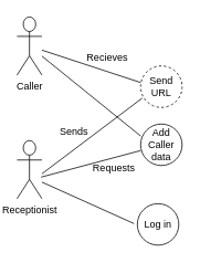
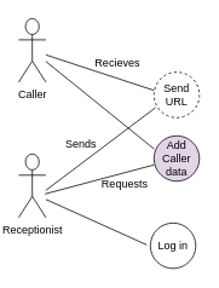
  <mxCell id="0" />
  <mxCell id="1" parent="0" />
  <mxCell id="2" value="Caller&lt;br&gt;" style="shape=umlActor;verticalLabelPosition=bottom;verticalAlign=top;html=1;outlineConnect=0;labelBackgroundColor=none;labelPosition=center;align=center;" vertex="1" parent="1"><mxGeometry x="20" y="20" width="30" height="70" as="geometry" /></mxCell>
  <mxCell id="3" value="Receptionist&lt;br&gt;" style="shape=umlActor;verticalLabelPosition=bottom;verticalAlign=top;html=1;outlineConnect=0;labelBackgroundColor=none;labelPosition=center;align=center;" vertex="1" parent="1"><mxGeometry x="20" y="169" width="30" height="70" as="geometry" /></mxCell>
  <mxCell id="4" value="Log in" style="ellipse;whiteSpace=wrap;html=1;aspect=fixed;labelBackgroundColor=none;fontColor=#000000;" vertex="1" parent="1"><mxGeometry x="165" y="245" width="50" height="50" as="geometry" /></mxCell>
  <mxCell id="5" value="" style="endArrow=none;html=1;fontColor=#000000;endFill=0;" edge="1" parent="1"><mxGeometry width="50" height="50" relative="1" as="geometry"><mxPoint x="50" y="219" as="sourcePoint" /><mxPoint x="161" y="269" as="targetPoint" /></mxGeometry></mxCell>
  <mxCell id="6" value="Send URL" style="ellipse;whiteSpace=wrap;html=1;aspect=fixed;labelBackgroundColor=none;fontColor=#000000;dashed=1;" vertex="1" parent="1"><mxGeometry x="169" y="79" width="50" height="50" as="geometry" /></mxCell>
  <mxCell id="7" value="" style="endArrow=none;html=1;fontColor=#000000;entryX=0.037;entryY=0.777;entryDx=0;entryDy=0;entryPerimeter=0;endFill=0;" edge="1" parent="1" target="6"><mxGeometry width="50" height="50" relative="1" as="geometry"><mxPoint x="50" y="209" as="sourcePoint" /><mxPoint x="100" y="159" as="targetPoint" /></mxGeometry></mxCell>
  <mxCell id="8" value="Sends" style="text;html=1;strokeColor=none;fillColor=none;align=center;verticalAlign=middle;whiteSpace=wrap;rounded=0;labelBackgroundColor=none;fontColor=#000000;" vertex="1" parent="1"><mxGeometry x="69" y="149" width="40" height="20" as="geometry" /></mxCell>
  <mxCell id="9" value="" style="endArrow=none;html=1;strokeColor=#000000;fontColor=#000000;endFill=0;entryX=0;entryY=0.4;entryDx=0;entryDy=0;entryPerimeter=0;" edge="1" parent="1" source="2" target="6"><mxGeometry width="50" height="50" relative="1" as="geometry"><mxPoint x="49" y="70" as="sourcePoint" /><mxPoint x="149" y="107" as="targetPoint" /></mxGeometry></mxCell>
  <mxCell id="10" value="Recieves" style="text;html=1;strokeColor=none;fillColor=none;align=center;verticalAlign=middle;whiteSpace=wrap;rounded=0;labelBackgroundColor=none;fontColor=#000000;" vertex="1" parent="1"><mxGeometry x="109" y="59" width="40" height="20" as="geometry" /></mxCell>
- <mxCell id="11" value="Add Caller data" style="ellipse;whiteSpace=wrap;html=1;aspect=fixed;labelBackgroundColor=none;fontColor=#000000;" vertex="1" parent="1"><mxGeometry x="169" y="149" width="50" height="50" as="geometry" /></mxCell>
+ <mxCell id="11" value="Add Caller data" style="ellipse;whiteSpace=wrap;html=1;aspect=fixed;labelBackgroundColor=none;fontColor=#000000;fillColor=#e1d5e7;" vertex="1" parent="1"><mxGeometry x="169" y="149" width="50" height="50" as="geometry" /></mxCell>
  <mxCell id="12" value="" style="endArrow=none;html=1;strokeColor=#000000;fontColor=#000000;entryX=0.003;entryY=0.291;entryDx=0;entryDy=0;entryPerimeter=0;endFill=0;" edge="1" parent="1" source="2" target="11"><mxGeometry width="50" height="50" relative="1" as="geometry"><mxPoint x="149" y="169" as="sourcePoint" /><mxPoint x="199" y="119" as="targetPoint" /></mxGeometry></mxCell>
  <mxCell id="13" value="" style="endArrow=none;html=1;strokeColor=#000000;fontColor=#000000;entryX=0;entryY=0.64;entryDx=0;entryDy=0;entryPerimeter=0;endFill=0;" edge="1" parent="1" target="11"><mxGeometry width="50" height="50" relative="1" as="geometry"><mxPoint x="49" y="213" as="sourcePoint" /><mxPoint x="179" y="169" as="targetPoint" /></mxGeometry></mxCell>
  <mxCell id="14" value="Requests" style="text;html=1;strokeColor=none;fillColor=none;align=center;verticalAlign=middle;whiteSpace=wrap;rounded=0;labelBackgroundColor=none;fontColor=#000000;" vertex="1" parent="1"><mxGeometry x="117" y="193" width="40" height="20" as="geometry" /></mxCell>
